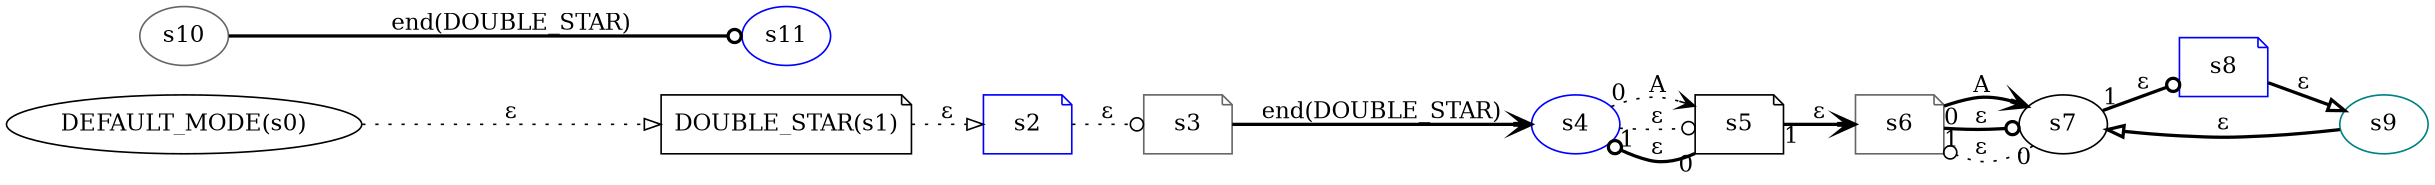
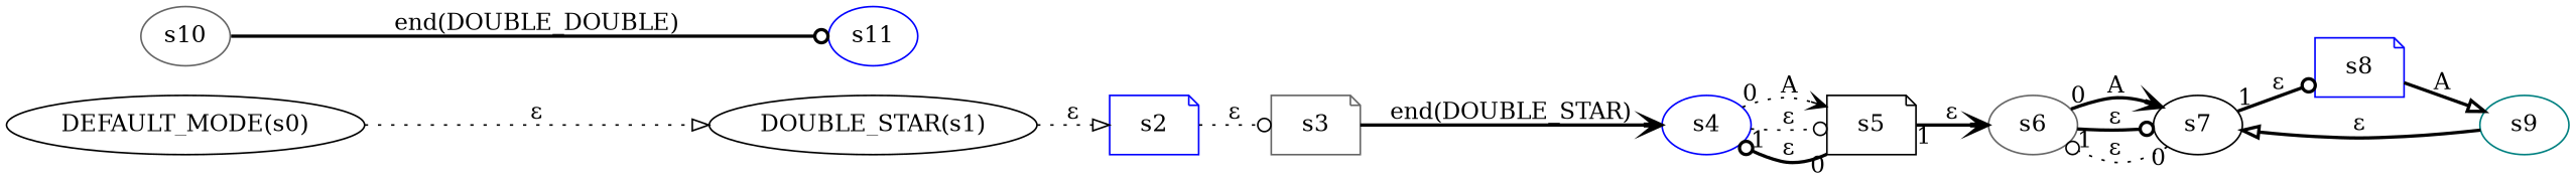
  digraph {
    rankdir=LR
    node [color=black shape=ellipse]
    edge [arrowhead=odot style=bold]
    "DEFAULT_MODE(s0)"
-   "DOUBLE_STAR(s1)" [shape=note]
+   "DOUBLE_STAR(s1)"
    s2 [color=blue shape=note]
    s3 [color=gray40 shape=note]
    s4 [color=blue]
    s5 [shape=note]
-   s6 [color=gray40 shape=note]
+   s6 [color=gray40]
    s7
    s8 [color=blue shape=note]
    s9 [color=teal]
    s10 [color=gray40]
    s11 [color=blue]
    "DEFAULT_MODE(s0)" -> "DOUBLE_STAR(s1)" [arrowhead=onormal label="ε" style=dotted]
    "DOUBLE_STAR(s1)" -> s2 [arrowhead=onormal label="ε" style=dotted]
    s2 -> s3 [label="ε" style=dotted]
    s3 -> s4 [arrowhead=vee label="end(DOUBLE_STAR)"]
    s4 -> s5 [arrowhead=vee label=A style=dotted taillabel=0]
    s4 -> s5 [label="ε" style=dotted taillabel=1]
    s5 -> s4 [label="ε" taillabel=0]
    s5 -> s6 [arrowhead=vee label="ε" taillabel=1]
    s6 -> s7 [arrowhead=vee label=A taillabel=0]
    s6 -> s7 [label="ε" taillabel=1]
    s7 -> s6 [label="ε" style=dotted taillabel=0]
    s7 -> s8 [label="ε" taillabel=1]
-   s8 -> s9 [arrowhead=onormal label="ε"]
+   s8 -> s9 [arrowhead=onormal label=A]
    s9 -> s7 [arrowhead=onormal label="ε"]
-   s10 -> s11 [label="end(DOUBLE_STAR)"]
+   s10 -> s11 [label="end(DOUBLE_DOUBLE)"]
  }
